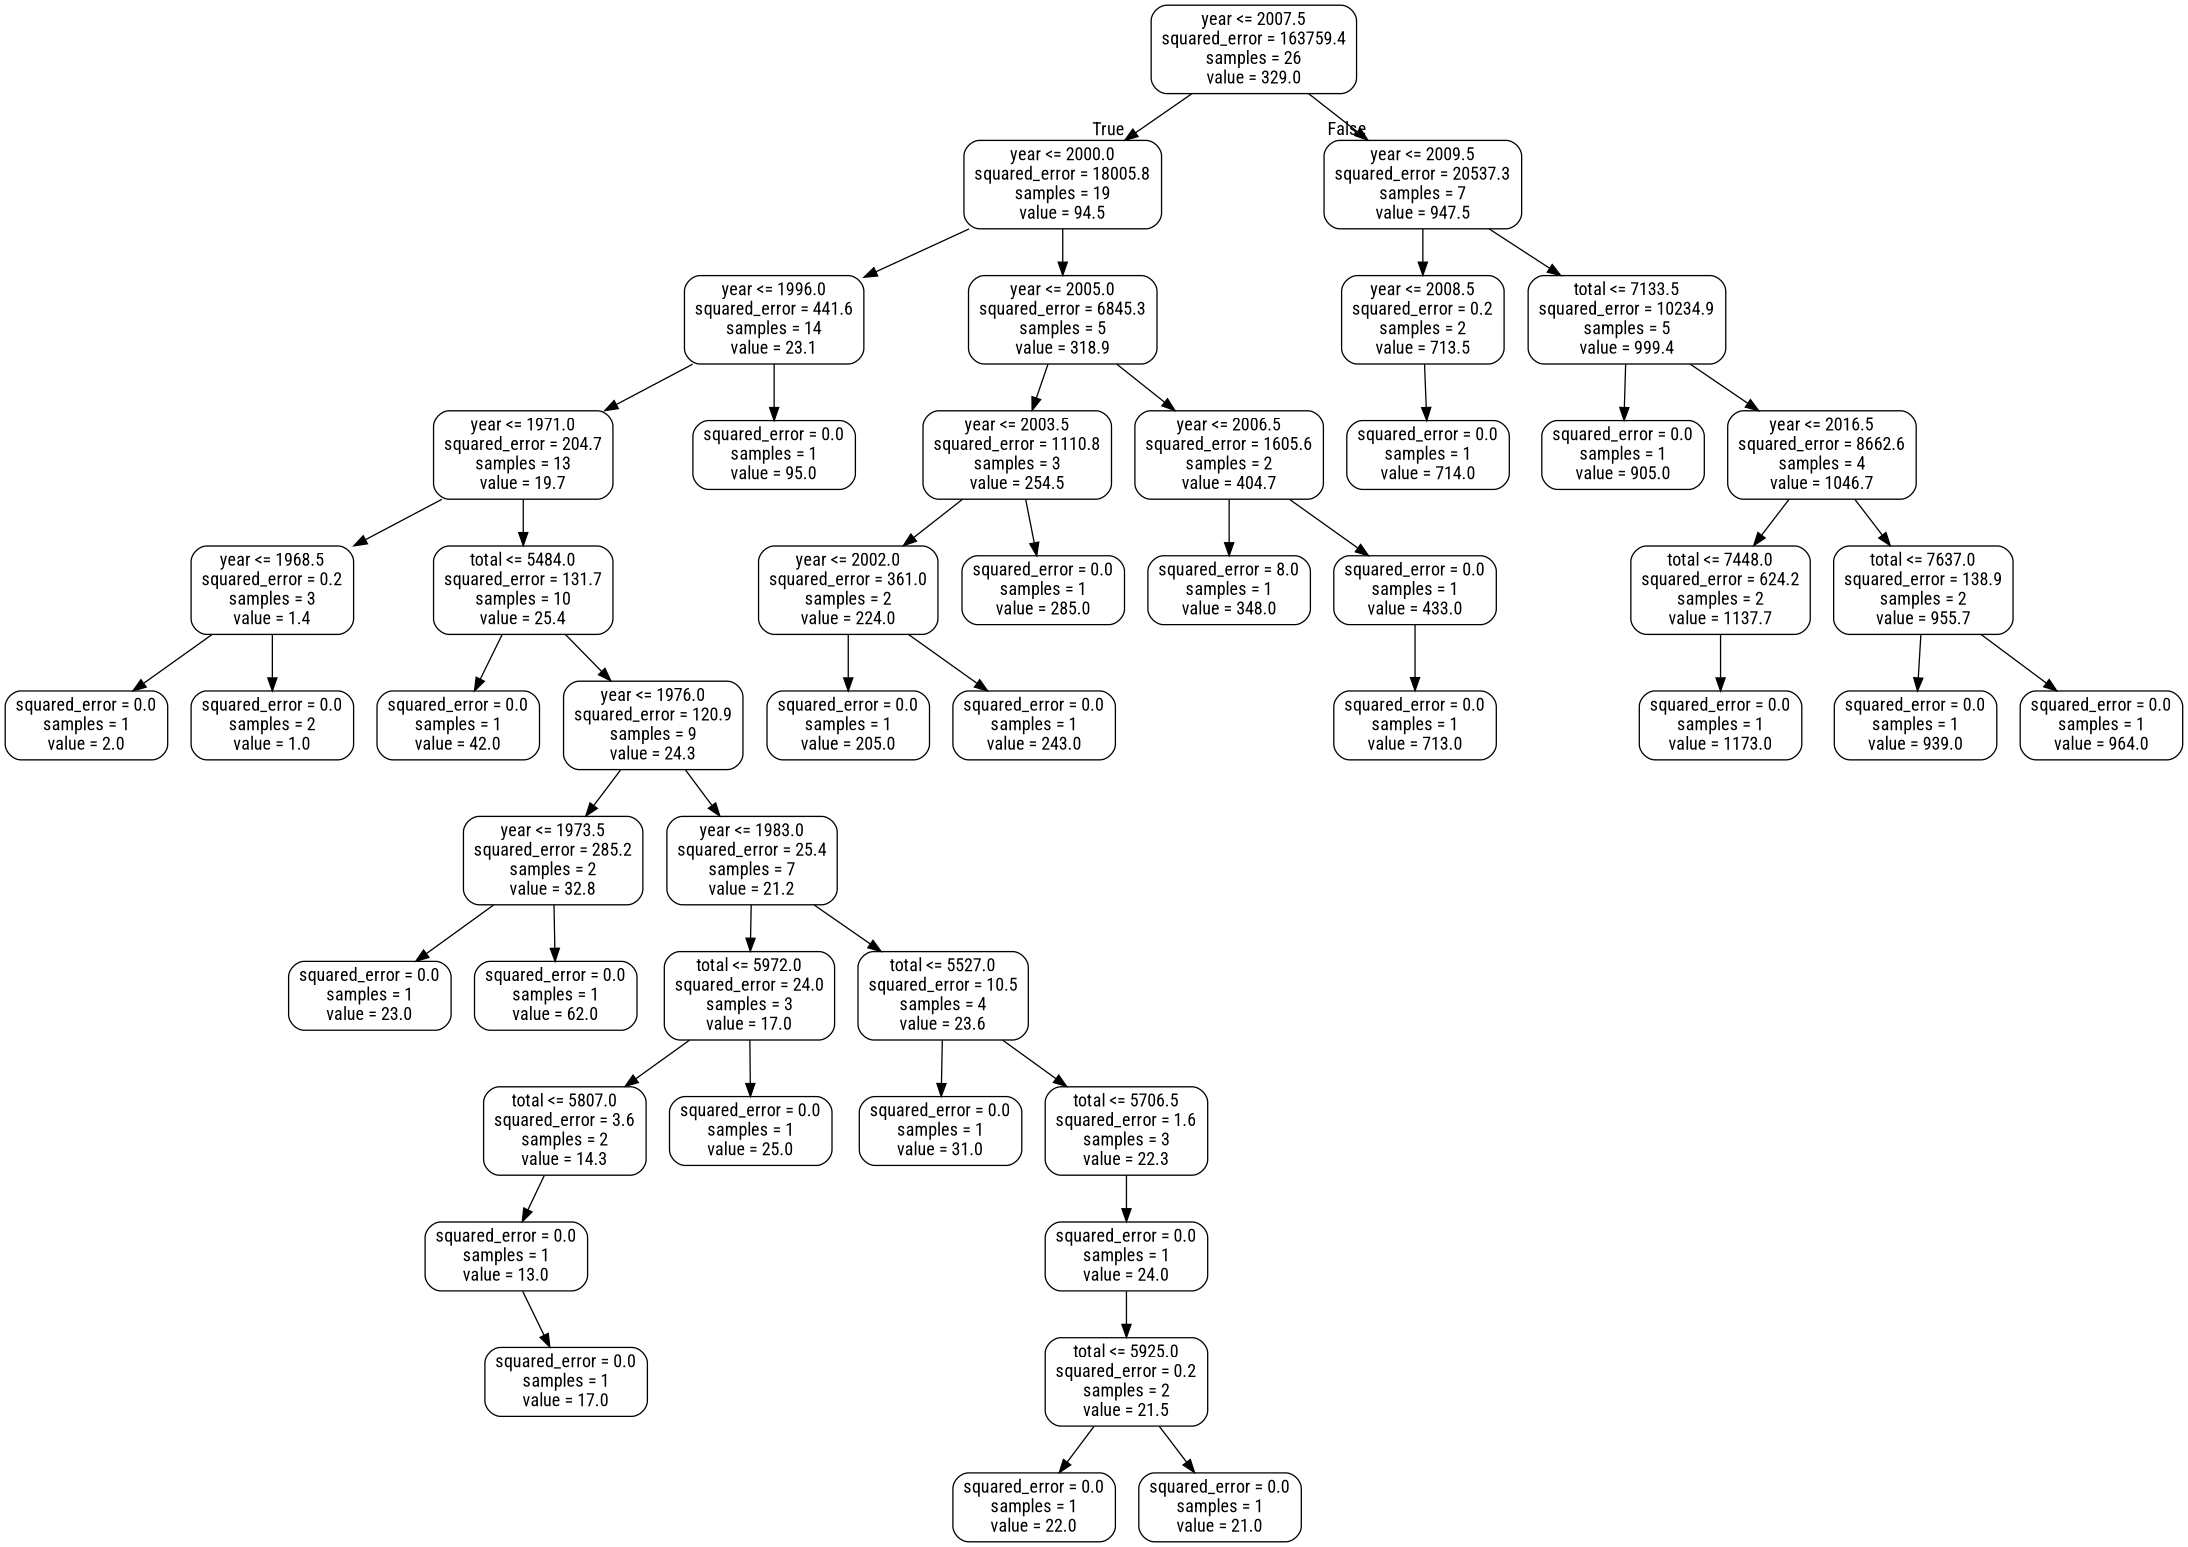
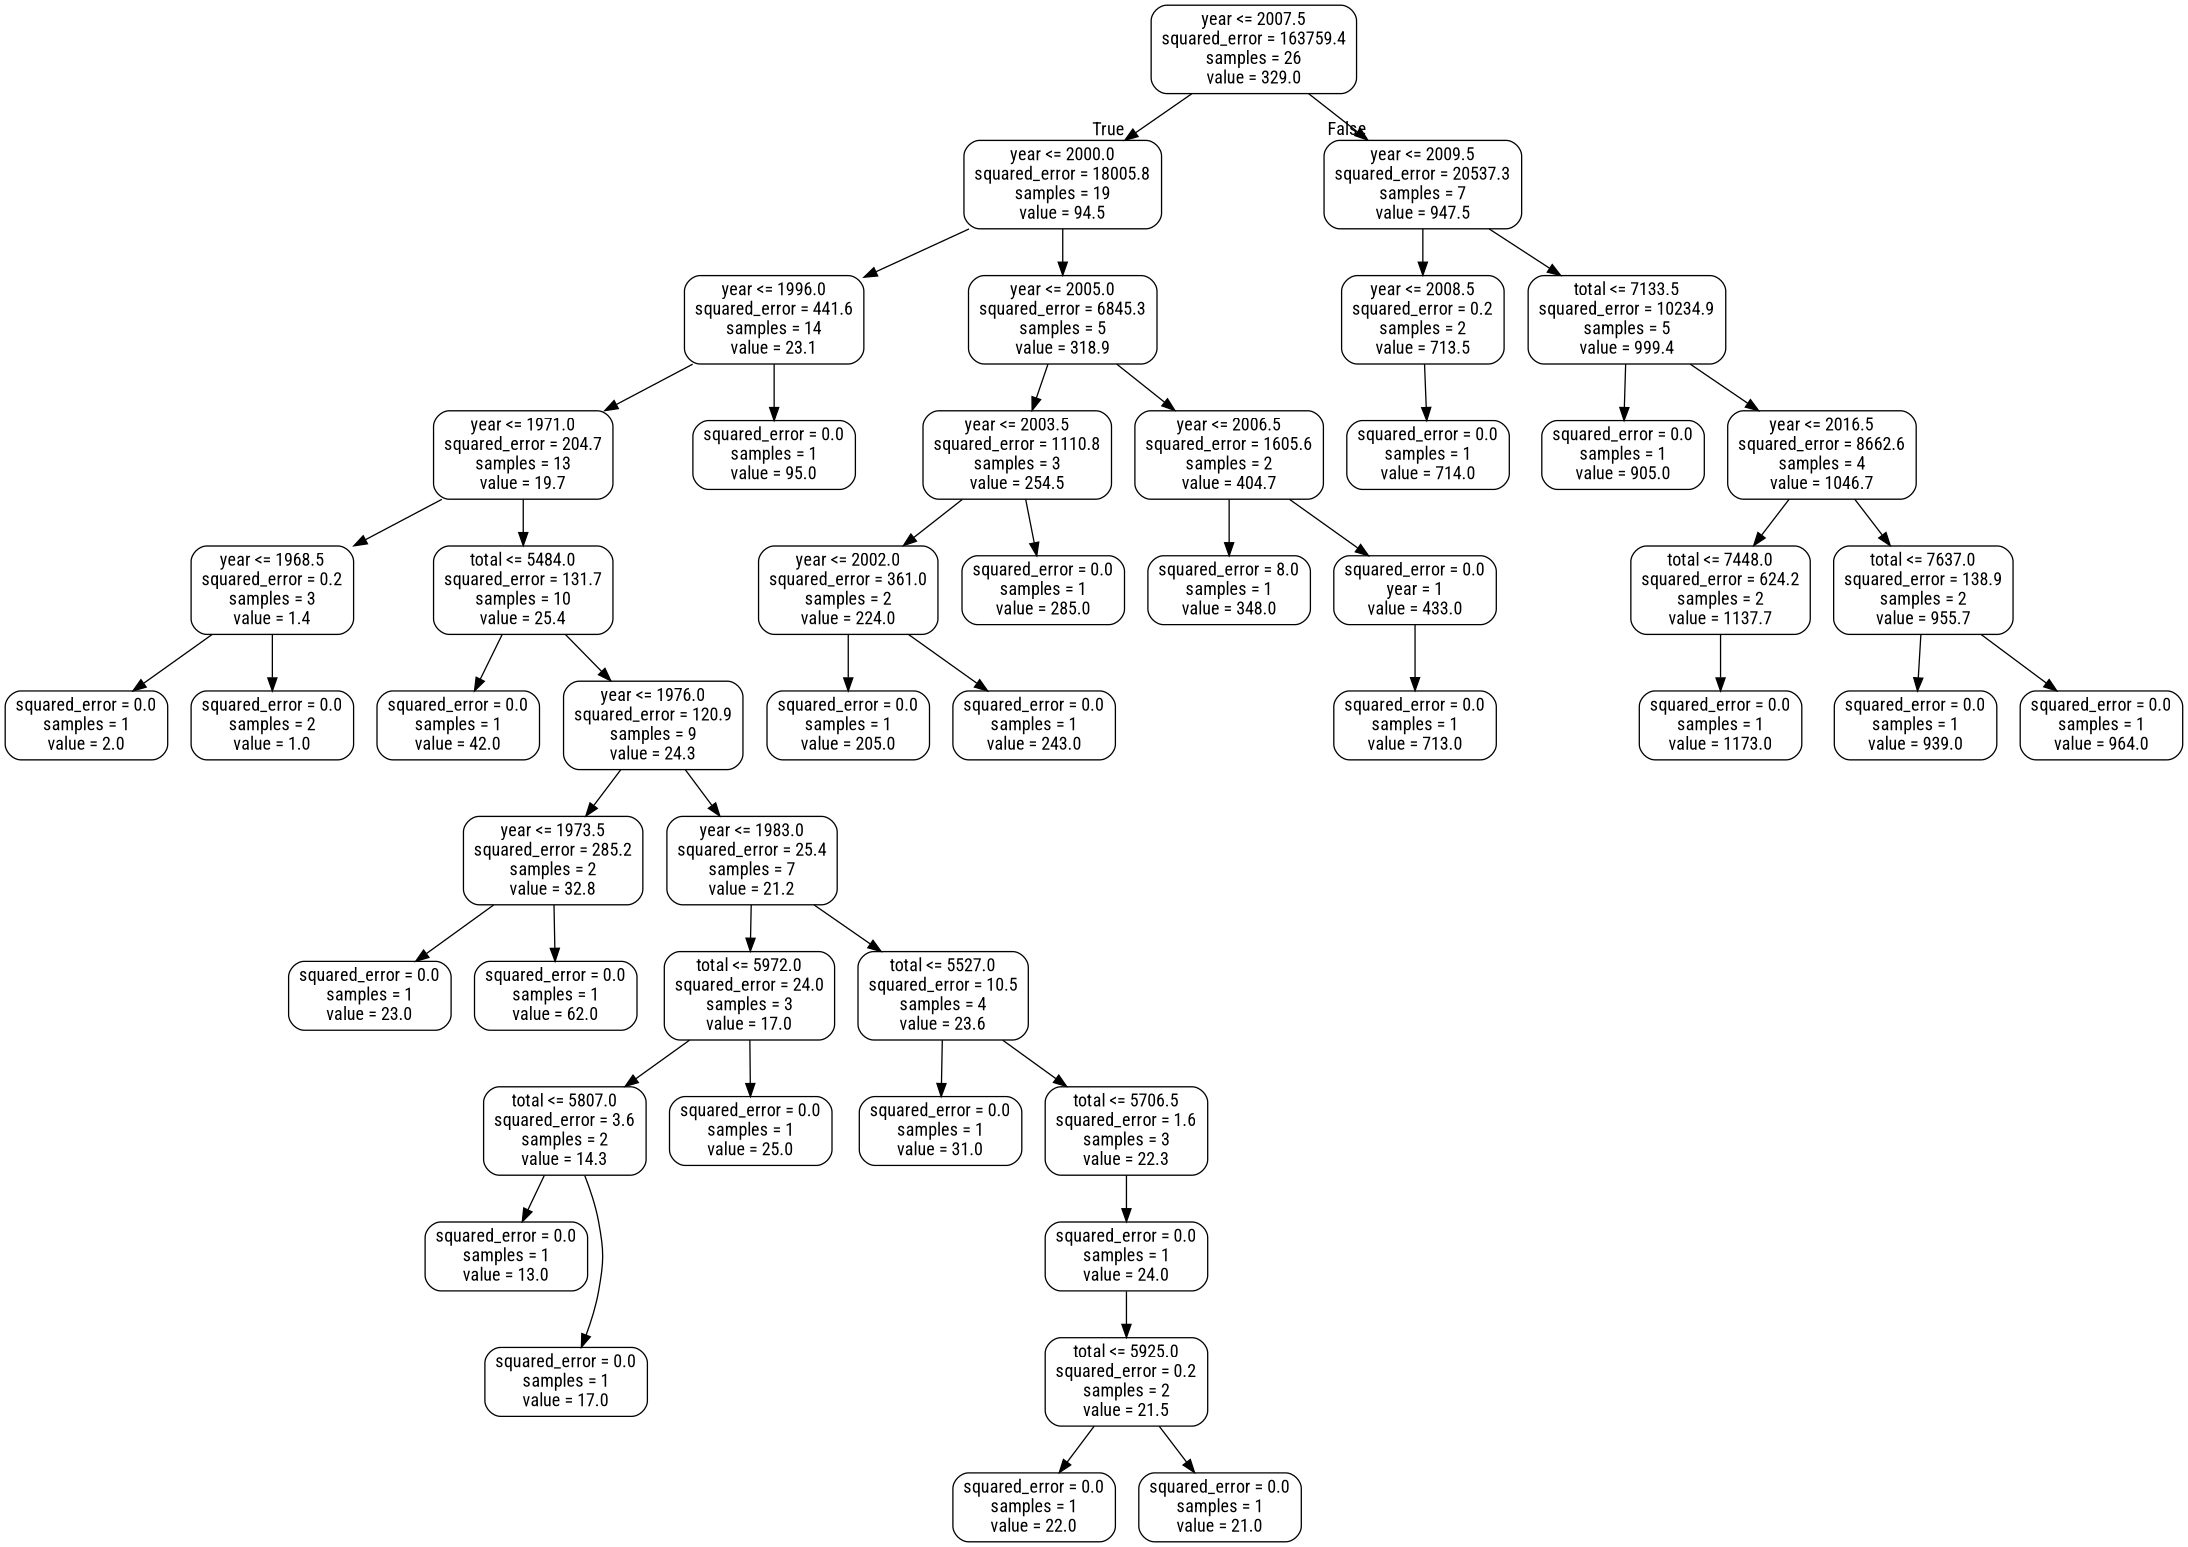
  digraph {
    fontname="Roboto Condensed"
    node [color=black fontname="Roboto Condensed" shape=box style=rounded]
    edge [fontname="Roboto Condensed"]
    n1 [label="year <= 2007.5\nsquared_error = 163759.4\nsamples = 26\nvalue = 329.0"]
    n2 [label="year <= 2000.0\nsquared_error = 18005.8\nsamples = 19\nvalue = 94.5"]
    n3 [label="year <= 2009.5\nsquared_error = 20537.3\nsamples = 7\nvalue = 947.5"]
    n4 [label="year <= 1996.0\nsquared_error = 441.6\nsamples = 14\nvalue = 23.1"]
    n5 [label="year <= 2005.0\nsquared_error = 6845.3\nsamples = 5\nvalue = 318.9"]
    n6 [label="year <= 2008.5\nsquared_error = 0.2\nsamples = 2\nvalue = 713.5"]
    n7 [label="total <= 7133.5\nsquared_error = 10234.9\nsamples = 5\nvalue = 999.4"]
    n8 [label="year <= 1971.0\nsquared_error = 204.7\nsamples = 13\nvalue = 19.7"]
    n9 [label="squared_error = 0.0\nsamples = 1\nvalue = 95.0"]
    n10 [label="year <= 2003.5\nsquared_error = 1110.8\nsamples = 3\nvalue = 254.5"]
    n11 [label="year <= 2006.5\nsquared_error = 1605.6\nsamples = 2\nvalue = 404.7"]
    n12 [label="year <= 1968.5\nsquared_error = 0.2\nsamples = 3\nvalue = 1.4"]
    n13 [label="total <= 5484.0\nsquared_error = 131.7\nsamples = 10\nvalue = 25.4"]
    n14 [label="squared_error = 0.0\nsamples = 1\nvalue = 2.0"]
    n15 [label="squared_error = 0.0\nsamples = 2\nvalue = 1.0"]
    n16 [label="squared_error = 0.0\nsamples = 1\nvalue = 42.0"]
    n17 [label="year <= 1976.0\nsquared_error = 120.9\nsamples = 9\nvalue = 24.3"]
    n18 [label="year <= 1973.5\nsquared_error = 285.2\nsamples = 2\nvalue = 32.8"]
    n19 [label="year <= 1983.0\nsquared_error = 25.4\nsamples = 7\nvalue = 21.2"]
    n20 [label="squared_error = 0.0\nsamples = 1\nvalue = 23.0"]
    n21 [label="squared_error = 0.0\nsamples = 1\nvalue = 62.0"]
    n22 [label="total <= 5972.0\nsquared_error = 24.0\nsamples = 3\nvalue = 17.0"]
    n23 [label="total <= 5527.0\nsquared_error = 10.5\nsamples = 4\nvalue = 23.6"]
    n24 [label="total <= 5807.0\nsquared_error = 3.6\nsamples = 2\nvalue = 14.3"]
    n25 [label="squared_error = 0.0\nsamples = 1\nvalue = 25.0"]
    n26 [label="squared_error = 0.0\nsamples = 1\nvalue = 31.0"]
    n27 [label="total <= 5706.5\nsquared_error = 1.6\nsamples = 3\nvalue = 22.3"]
    n28 [label="squared_error = 0.0\nsamples = 1\nvalue = 13.0"]
    n29 [label="squared_error = 0.0\nsamples = 1\nvalue = 17.0"]
    n30 [label="squared_error = 0.0\nsamples = 1\nvalue = 24.0"]
    n31 [label="total <= 5925.0\nsquared_error = 0.2\nsamples = 2\nvalue = 21.5"]
    n32 [label="squared_error = 0.0\nsamples = 1\nvalue = 22.0"]
    n33 [label="squared_error = 0.0\nsamples = 1\nvalue = 21.0"]
    n34 [label="year <= 2002.0\nsquared_error = 361.0\nsamples = 2\nvalue = 224.0"]
    n35 [label="squared_error = 0.0\nsamples = 1\nvalue = 285.0"]
    n36 [label="squared_error = 8.0\nsamples = 1\nvalue = 348.0"]
-   n37 [label="squared_error = 0.0\nsamples = 1\nvalue = 433.0"]
+   n37 [label="squared_error = 0.0\nyear = 1\nvalue = 433.0"]
    n38 [label="squared_error = 0.0\nsamples = 1\nvalue = 205.0"]
    n39 [label="squared_error = 0.0\nsamples = 1\nvalue = 243.0"]
    n40 [label="squared_error = 0.0\nsamples = 1\nvalue = 713.0"]
    n41 [label="squared_error = 0.0\nsamples = 1\nvalue = 714.0"]
    n42 [label="squared_error = 0.0\nsamples = 1\nvalue = 905.0"]
    n43 [label="year <= 2016.5\nsquared_error = 8662.6\nsamples = 4\nvalue = 1046.7"]
    n44 [label="total <= 7448.0\nsquared_error = 624.2\nsamples = 2\nvalue = 1137.7"]
    n45 [label="total <= 7637.0\nsquared_error = 138.9\nsamples = 2\nvalue = 955.7"]
    n46 [label="squared_error = 0.0\nsamples = 1\nvalue = 1173.0"]
    n47 [label="squared_error = 0.0\nsamples = 1\nvalue = 939.0"]
    n48 [label="squared_error = 0.0\nsamples = 1\nvalue = 964.0"]
    n1 -> n2 [headlabel=True labelangle=45 labeldistance=2.5]
    n1 -> n3 [headlabel=False labelangle=-45 labeldistance=2.5]
    n2 -> n4
    n2 -> n5
    n3 -> n6
    n3 -> n7
    n4 -> n8
    n4 -> n9
    n5 -> n10
    n5 -> n11
    n6 -> n41
    n7 -> n42
    n7 -> n43
    n8 -> n12
    n8 -> n13
    n10 -> n34
    n10 -> n35
    n11 -> n36
    n11 -> n37
    n12 -> n14
    n12 -> n15
    n13 -> n16
    n13 -> n17
    n17 -> n18
    n17 -> n19
    n18 -> n20
    n18 -> n21
    n19 -> n22
    n19 -> n23
    n22 -> n24
    n22 -> n25
    n23 -> n26
    n23 -> n27
    n24 -> n28
-   n28 -> n29
+   n24 -> n29
    n27 -> n30
    n30 -> n31
    n31 -> n32
    n31 -> n33
    n34 -> n38
    n34 -> n39
    n37 -> n40
    n43 -> n44
    n43 -> n45
    n44 -> n46
    n45 -> n47
    n45 -> n48
  }
